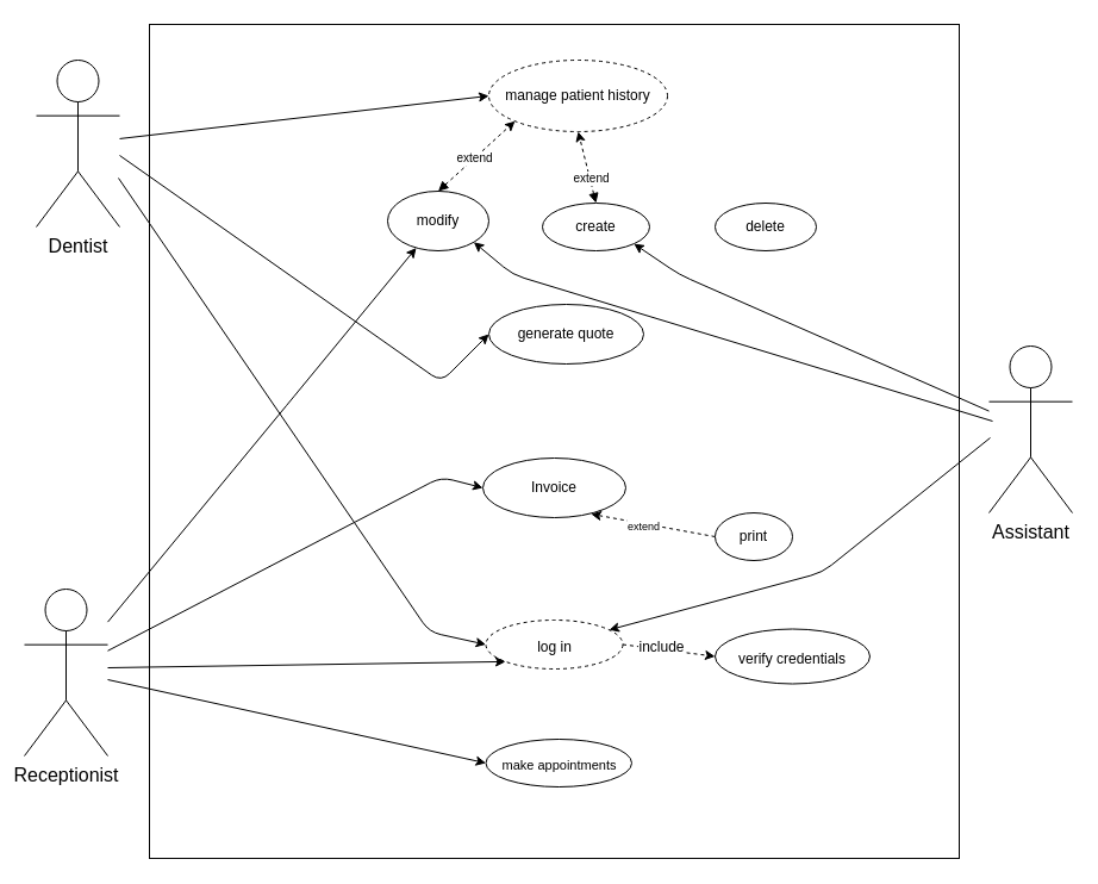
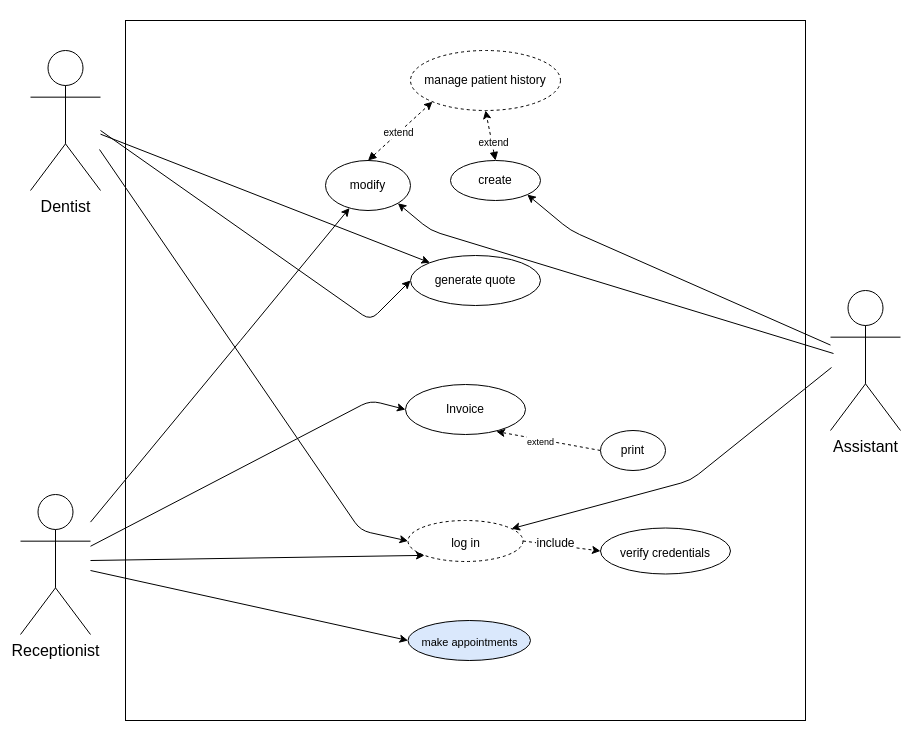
  <mxCell id="0" />
  <mxCell id="1" parent="0" />
  <mxCell id="2" value="" style="rounded=0;whiteSpace=wrap;html=1;fontSize=12;" parent="1" vertex="1"><mxGeometry x="125" y="20" width="680" height="700" as="geometry" /></mxCell>
  <mxCell id="3" value="&lt;font style=&quot;font-size: 12px;&quot;&gt;manage patient history&lt;/font&gt;" style="ellipse;whiteSpace=wrap;html=1;dashed=1;" parent="1" vertex="1"><mxGeometry x="410" y="50" width="150" height="60" as="geometry" /></mxCell>
  <mxCell id="4" style="edgeStyle=none;html=1;exitX=0.5;exitY=0;exitDx=0;exitDy=0;entryX=0;entryY=1;entryDx=0;entryDy=0;fontSize=16;dashed=1;startArrow=block;startFill=1;" parent="1" source="6" target="3" edge="1"><mxGeometry relative="1" as="geometry" /></mxCell>
  <mxCell id="5" value="extend" style="edgeLabel;html=1;align=center;verticalAlign=middle;resizable=0;points=[];fontSize=10;" parent="4" vertex="1" connectable="0"><mxGeometry x="-0.121" y="-3" relative="1" as="geometry"><mxPoint y="-5" as="offset" /></mxGeometry></mxCell>
  <mxCell id="6" value="modify" style="ellipse;whiteSpace=wrap;html=1;" parent="1" vertex="1"><mxGeometry x="325" y="160" width="85" height="50" as="geometry" /></mxCell>
  <mxCell id="7" style="edgeStyle=none;html=1;exitX=0.5;exitY=0;exitDx=0;exitDy=0;entryX=0.5;entryY=1;entryDx=0;entryDy=0;dashed=1;fontSize=16;startArrow=block;startFill=1;" parent="1" source="9" target="3" edge="1"><mxGeometry relative="1" as="geometry" /></mxCell>
  <mxCell id="8" value="extend" style="edgeLabel;html=1;align=center;verticalAlign=middle;resizable=0;points=[];fontSize=10;" parent="7" vertex="1" connectable="0"><mxGeometry x="-0.273" y="-1" relative="1" as="geometry"><mxPoint as="offset" /></mxGeometry></mxCell>
- <mxCell id="9" value="create" style="ellipse;whiteSpace=wrap;html=1;" parent="1" vertex="1"><mxGeometry x="455" y="170" width="90" height="40" as="geometry" /></mxCell>
- <mxCell id="10" value="delete" style="ellipse;whiteSpace=wrap;html=1;" parent="1" vertex="1"><mxGeometry x="600" y="170" width="85" height="40" as="geometry" /></mxCell>
+ <mxCell id="9" value="create" style="ellipse;whiteSpace=wrap;html=1;" parent="1" vertex="1"><mxGeometry x="450" y="160" width="90" height="40" as="geometry" /></mxCell>
  <mxCell id="11" value="&lt;font style=&quot;font-size: 12px;&quot;&gt;generate quote&lt;/font&gt;" style="ellipse;whiteSpace=wrap;html=1;fontSize=10;" parent="1" vertex="1"><mxGeometry x="410" y="255" width="130" height="50" as="geometry" /></mxCell>
  <mxCell id="12" value="&lt;font style=&quot;font-size: 12px;&quot;&gt;Invoice&lt;/font&gt;" style="ellipse;whiteSpace=wrap;html=1;fontSize=10;" parent="1" vertex="1"><mxGeometry x="405" y="384" width="120" height="50" as="geometry" /></mxCell>
  <mxCell id="13" style="edgeStyle=none;html=1;exitX=0;exitY=0.5;exitDx=0;exitDy=0;entryX=0.757;entryY=0.94;entryDx=0;entryDy=0;entryPerimeter=0;dashed=1;fontSize=16;" parent="1" source="15" target="12" edge="1"><mxGeometry relative="1" as="geometry" /></mxCell>
  <mxCell id="14" value="&lt;font style=&quot;font-size: 9px;&quot;&gt;extend&lt;/font&gt;" style="edgeLabel;html=1;align=center;verticalAlign=middle;resizable=0;points=[];fontSize=16;" parent="13" vertex="1" connectable="0"><mxGeometry x="0.173" relative="1" as="geometry"><mxPoint as="offset" /></mxGeometry></mxCell>
  <mxCell id="15" value="print" style="ellipse;whiteSpace=wrap;html=1;" parent="1" vertex="1"><mxGeometry x="600" y="430" width="65" height="40" as="geometry" /></mxCell>
  <mxCell id="16" style="edgeStyle=none;html=1;exitX=1;exitY=0.5;exitDx=0;exitDy=0;entryX=0;entryY=0.5;entryDx=0;entryDy=0;fontSize=12;dashed=1;" parent="1" source="18" target="19" edge="1"><mxGeometry relative="1" as="geometry" /></mxCell>
  <mxCell id="17" value="&lt;font style=&quot;font-size: 12px;&quot;&gt;include&lt;/font&gt;" style="edgeLabel;html=1;align=center;verticalAlign=middle;resizable=0;points=[];fontSize=12;" parent="16" vertex="1" connectable="0"><mxGeometry x="-0.393" y="1" relative="1" as="geometry"><mxPoint x="8" as="offset" /></mxGeometry></mxCell>
  <mxCell id="18" value="&lt;font style=&quot;font-size: 12px;&quot;&gt;log in&lt;/font&gt;" style="ellipse;whiteSpace=wrap;html=1;fontSize=16;dashed=1;" parent="1" vertex="1"><mxGeometry x="407.5" y="520" width="115" height="41" as="geometry" /></mxCell>
  <mxCell id="19" value="&lt;font style=&quot;font-size: 12px;&quot;&gt;verify credentials&lt;/font&gt;" style="ellipse;whiteSpace=wrap;html=1;fontSize=16;" parent="1" vertex="1"><mxGeometry x="600" y="527.5" width="130" height="46" as="geometry" /></mxCell>
- <mxCell id="20" style="edgeStyle=none;html=1;entryX=0;entryY=0.5;entryDx=0;entryDy=0;fontSize=16;" parent="1" source="23" target="3" edge="1"><mxGeometry relative="1" as="geometry"><mxPoint x="100" y="120" as="sourcePoint" /></mxGeometry></mxCell>
+ <mxCell id="20" style="edgeStyle=none;html=1;fontSize=16;" parent="1" source="23" target="11" edge="1"><mxGeometry relative="1" as="geometry"><mxPoint x="100" y="120" as="sourcePoint" /></mxGeometry></mxCell>
  <mxCell id="21" style="edgeStyle=none;html=1;entryX=0;entryY=0.5;entryDx=0;entryDy=0;fontSize=16;" parent="1" target="11" edge="1"><mxGeometry relative="1" as="geometry"><mxPoint x="100" y="130" as="sourcePoint" /><Array as="points"><mxPoint x="370" y="320" /></Array></mxGeometry></mxCell>
  <mxCell id="22" style="html=1;entryX=0;entryY=0.5;entryDx=0;entryDy=0;fontSize=16;" parent="1" target="18" edge="1"><mxGeometry relative="1" as="geometry"><mxPoint x="99" y="149" as="sourcePoint" /><Array as="points"><mxPoint x="360" y="530" /></Array></mxGeometry></mxCell>
  <mxCell id="23" value="&lt;font style=&quot;font-size: 16px;&quot;&gt;Dentist&lt;/font&gt;" style="shape=umlActor;verticalLabelPosition=bottom;verticalAlign=top;html=1;fontSize=9;" parent="1" vertex="1"><mxGeometry x="30" y="50" width="70" height="140" as="geometry" /></mxCell>
  <mxCell id="24" style="edgeStyle=none;html=1;entryX=1;entryY=1;entryDx=0;entryDy=0;fontSize=16;" parent="1" source="27" target="9" edge="1"><mxGeometry relative="1" as="geometry"><Array as="points"><mxPoint x="570" y="230" /></Array></mxGeometry></mxCell>
  <mxCell id="25" style="edgeStyle=none;html=1;entryX=1;entryY=1;entryDx=0;entryDy=0;fontSize=16;" parent="1" target="6" edge="1"><mxGeometry relative="1" as="geometry"><mxPoint x="833" y="353" as="sourcePoint" /><Array as="points"><mxPoint x="430" y="230" /></Array></mxGeometry></mxCell>
  <mxCell id="26" style="edgeStyle=none;html=1;" edge="1" parent="1" target="18"><mxGeometry relative="1" as="geometry"><mxPoint x="831" y="367" as="sourcePoint" /><Array as="points"><mxPoint x="690" y="480" /></Array></mxGeometry></mxCell>
  <mxCell id="27" value="&lt;span style=&quot;font-size: 16px;&quot;&gt;Assistant&lt;/span&gt;" style="shape=umlActor;verticalLabelPosition=bottom;verticalAlign=top;html=1;fontSize=9;" parent="1" vertex="1"><mxGeometry x="830" y="290" width="70" height="140" as="geometry" /></mxCell>
  <mxCell id="28" style="edgeStyle=none;html=1;fontSize=16;" parent="1" source="32" target="6" edge="1"><mxGeometry relative="1" as="geometry"><Array as="points"><mxPoint x="240" y="340" /></Array></mxGeometry></mxCell>
  <mxCell id="29" style="edgeStyle=none;html=1;entryX=0;entryY=0.5;entryDx=0;entryDy=0;fontSize=16;" parent="1" target="33" edge="1"><mxGeometry relative="1" as="geometry"><mxPoint x="90" y="570" as="sourcePoint" /></mxGeometry></mxCell>
  <mxCell id="30" style="edgeStyle=none;html=1;entryX=0;entryY=0.5;entryDx=0;entryDy=0;fontSize=16;" parent="1" source="32" target="12" edge="1"><mxGeometry relative="1" as="geometry"><Array as="points"><mxPoint x="370" y="400" /></Array></mxGeometry></mxCell>
  <mxCell id="31" style="edgeStyle=none;html=1;entryX=0;entryY=1;entryDx=0;entryDy=0;" edge="1" parent="1" target="18"><mxGeometry relative="1" as="geometry"><mxPoint x="90" y="560" as="sourcePoint" /></mxGeometry></mxCell>
  <mxCell id="32" value="&lt;span style=&quot;font-size: 16px;&quot;&gt;Receptionist&lt;br&gt;&lt;br&gt;&lt;/span&gt;" style="shape=umlActor;verticalLabelPosition=bottom;verticalAlign=top;html=1;fontSize=9;" parent="1" vertex="1"><mxGeometry x="20" y="494" width="70" height="140" as="geometry" /></mxCell>
- <mxCell id="33" value="&lt;font style=&quot;font-size: 11px;&quot;&gt;make appointments&lt;/font&gt;" style="ellipse;whiteSpace=wrap;html=1;fontSize=16;" parent="1" vertex="1"><mxGeometry x="407.5" y="620" width="122.5" height="40" as="geometry" /></mxCell>
+ <mxCell id="33" value="&lt;font style=&quot;font-size: 11px;&quot;&gt;make appointments&lt;/font&gt;" style="ellipse;whiteSpace=wrap;html=1;fontSize=16;fillColor=#dae8fc;" parent="1" vertex="1"><mxGeometry x="407.5" y="620" width="122.5" height="40" as="geometry" /></mxCell>
